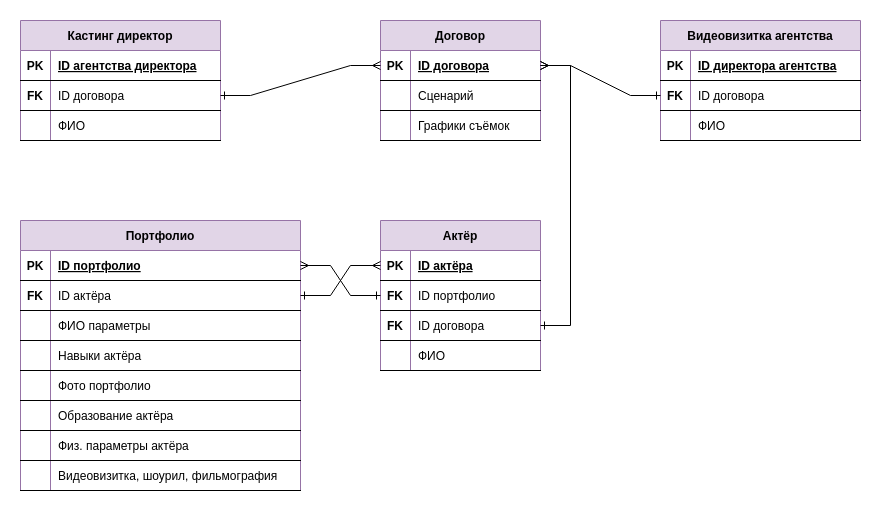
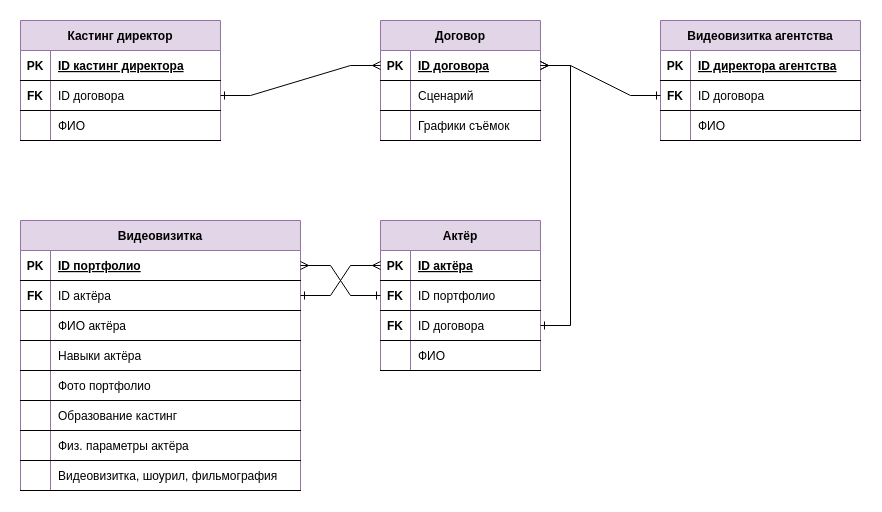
  <mxCell id="0" />
  <mxCell id="1" parent="0" />
- <mxCell id="2" value="Портфолио" style="shape=table;startSize=30;container=1;collapsible=1;childLayout=tableLayout;fixedRows=1;rowLines=0;fontStyle=1;align=center;resizeLast=1;fillColor=#e1d5e7;strokeColor=#9673a6;" vertex="1" parent="1"><mxGeometry x="20" y="220" width="280" height="270" as="geometry"><mxRectangle x="270" y="280" width="110" height="30" as="alternateBounds" /></mxGeometry></mxCell>
+ <mxCell id="2" value="Видеовизитка" style="shape=table;startSize=30;container=1;collapsible=1;childLayout=tableLayout;fixedRows=1;rowLines=0;fontStyle=1;align=center;resizeLast=1;fillColor=#e1d5e7;strokeColor=#9673a6;" vertex="1" parent="1"><mxGeometry x="20" y="220" width="280" height="270" as="geometry"><mxRectangle x="270" y="280" width="110" height="30" as="alternateBounds" /></mxGeometry></mxCell>
  <mxCell id="3" value="" style="shape=tableRow;horizontal=0;startSize=0;swimlaneHead=0;swimlaneBody=0;fillColor=none;collapsible=0;dropTarget=0;points=[[0,0.5],[1,0.5]];portConstraint=eastwest;top=0;left=0;right=0;bottom=1;" vertex="1" parent="2"><mxGeometry y="30" width="280" height="30" as="geometry" /></mxCell>
  <mxCell id="4" value="PK" style="shape=partialRectangle;connectable=0;fillColor=none;top=0;left=0;bottom=0;right=0;fontStyle=1;overflow=hidden;" vertex="1" parent="3"><mxGeometry width="30" height="30" as="geometry"><mxRectangle width="30" height="30" as="alternateBounds" /></mxGeometry></mxCell>
  <mxCell id="5" value="ID портфолио" style="shape=partialRectangle;connectable=0;fillColor=none;top=0;left=0;bottom=0;right=0;align=left;spacingLeft=6;fontStyle=5;overflow=hidden;" vertex="1" parent="3"><mxGeometry x="30" width="250" height="30" as="geometry"><mxRectangle width="250" height="30" as="alternateBounds" /></mxGeometry></mxCell>
  <mxCell id="6" value="" style="shape=tableRow;horizontal=0;startSize=0;swimlaneHead=0;swimlaneBody=0;fillColor=none;collapsible=0;dropTarget=0;points=[[0,0.5],[1,0.5]];portConstraint=eastwest;top=0;left=0;right=0;bottom=1;" vertex="1" parent="2"><mxGeometry y="60" width="280" height="30" as="geometry" /></mxCell>
  <mxCell id="7" value="FK" style="shape=partialRectangle;connectable=0;fillColor=none;top=0;left=0;bottom=0;right=0;fontStyle=1;overflow=hidden;" vertex="1" parent="6"><mxGeometry width="30" height="30" as="geometry"><mxRectangle width="30" height="30" as="alternateBounds" /></mxGeometry></mxCell>
  <mxCell id="8" value="ID актёра" style="shape=partialRectangle;connectable=0;fillColor=none;top=0;left=0;bottom=0;right=0;align=left;spacingLeft=6;fontStyle=0;overflow=hidden;" vertex="1" parent="6"><mxGeometry x="30" width="250" height="30" as="geometry"><mxRectangle width="250" height="30" as="alternateBounds" /></mxGeometry></mxCell>
  <mxCell id="9" value="" style="shape=tableRow;horizontal=0;startSize=0;swimlaneHead=0;swimlaneBody=0;fillColor=none;collapsible=0;dropTarget=0;points=[[0,0.5],[1,0.5]];portConstraint=eastwest;top=0;left=0;right=0;bottom=1;" vertex="1" parent="2"><mxGeometry y="90" width="280" height="30" as="geometry" /></mxCell>
  <mxCell id="10" value="" style="shape=partialRectangle;connectable=0;fillColor=none;top=0;left=0;bottom=0;right=0;fontStyle=1;overflow=hidden;" vertex="1" parent="9"><mxGeometry width="30" height="30" as="geometry"><mxRectangle width="30" height="30" as="alternateBounds" /></mxGeometry></mxCell>
- <mxCell id="11" value="ФИО параметры" style="shape=partialRectangle;connectable=0;fillColor=none;top=0;left=0;bottom=0;right=0;align=left;spacingLeft=6;fontStyle=0;overflow=hidden;" vertex="1" parent="9"><mxGeometry x="30" width="250" height="30" as="geometry"><mxRectangle width="250" height="30" as="alternateBounds" /></mxGeometry></mxCell>
+ <mxCell id="11" value="ФИО актёра" style="shape=partialRectangle;connectable=0;fillColor=none;top=0;left=0;bottom=0;right=0;align=left;spacingLeft=6;fontStyle=0;overflow=hidden;" vertex="1" parent="9"><mxGeometry x="30" width="250" height="30" as="geometry"><mxRectangle width="250" height="30" as="alternateBounds" /></mxGeometry></mxCell>
  <mxCell id="12" value="" style="shape=tableRow;horizontal=0;startSize=0;swimlaneHead=0;swimlaneBody=0;fillColor=none;collapsible=0;dropTarget=0;points=[[0,0.5],[1,0.5]];portConstraint=eastwest;top=0;left=0;right=0;bottom=1;" vertex="1" parent="2"><mxGeometry y="120" width="280" height="30" as="geometry" /></mxCell>
  <mxCell id="13" value="" style="shape=partialRectangle;connectable=0;fillColor=none;top=0;left=0;bottom=0;right=0;fontStyle=1;overflow=hidden;" vertex="1" parent="12"><mxGeometry width="30" height="30" as="geometry"><mxRectangle width="30" height="30" as="alternateBounds" /></mxGeometry></mxCell>
  <mxCell id="14" value="Навыки актёра" style="shape=partialRectangle;connectable=0;fillColor=none;top=0;left=0;bottom=0;right=0;align=left;spacingLeft=6;fontStyle=0;overflow=hidden;" vertex="1" parent="12"><mxGeometry x="30" width="250" height="30" as="geometry"><mxRectangle width="250" height="30" as="alternateBounds" /></mxGeometry></mxCell>
  <mxCell id="15" value="" style="shape=tableRow;horizontal=0;startSize=0;swimlaneHead=0;swimlaneBody=0;fillColor=none;collapsible=0;dropTarget=0;points=[[0,0.5],[1,0.5]];portConstraint=eastwest;top=0;left=0;right=0;bottom=1;" vertex="1" parent="2"><mxGeometry y="150" width="280" height="30" as="geometry" /></mxCell>
  <mxCell id="16" value="" style="shape=partialRectangle;connectable=0;fillColor=none;top=0;left=0;bottom=0;right=0;fontStyle=1;overflow=hidden;" vertex="1" parent="15"><mxGeometry width="30" height="30" as="geometry"><mxRectangle width="30" height="30" as="alternateBounds" /></mxGeometry></mxCell>
  <mxCell id="17" value="Фото портфолио" style="shape=partialRectangle;connectable=0;fillColor=none;top=0;left=0;bottom=0;right=0;align=left;spacingLeft=6;fontStyle=0;overflow=hidden;" vertex="1" parent="15"><mxGeometry x="30" width="250" height="30" as="geometry"><mxRectangle width="250" height="30" as="alternateBounds" /></mxGeometry></mxCell>
  <mxCell id="18" value="" style="shape=tableRow;horizontal=0;startSize=0;swimlaneHead=0;swimlaneBody=0;fillColor=none;collapsible=0;dropTarget=0;points=[[0,0.5],[1,0.5]];portConstraint=eastwest;top=0;left=0;right=0;bottom=1;" vertex="1" parent="2"><mxGeometry y="180" width="280" height="30" as="geometry" /></mxCell>
  <mxCell id="19" value="" style="shape=partialRectangle;connectable=0;fillColor=none;top=0;left=0;bottom=0;right=0;fontStyle=1;overflow=hidden;" vertex="1" parent="18"><mxGeometry width="30" height="30" as="geometry"><mxRectangle width="30" height="30" as="alternateBounds" /></mxGeometry></mxCell>
- <mxCell id="20" value="Образование актёра" style="shape=partialRectangle;connectable=0;fillColor=none;top=0;left=0;bottom=0;right=0;align=left;spacingLeft=6;fontStyle=0;overflow=hidden;" vertex="1" parent="18"><mxGeometry x="30" width="250" height="30" as="geometry"><mxRectangle width="250" height="30" as="alternateBounds" /></mxGeometry></mxCell>
+ <mxCell id="20" value="Образование кастинг" style="shape=partialRectangle;connectable=0;fillColor=none;top=0;left=0;bottom=0;right=0;align=left;spacingLeft=6;fontStyle=0;overflow=hidden;" vertex="1" parent="18"><mxGeometry x="30" width="250" height="30" as="geometry"><mxRectangle width="250" height="30" as="alternateBounds" /></mxGeometry></mxCell>
  <mxCell id="21" value="" style="shape=tableRow;horizontal=0;startSize=0;swimlaneHead=0;swimlaneBody=0;fillColor=none;collapsible=0;dropTarget=0;points=[[0,0.5],[1,0.5]];portConstraint=eastwest;top=0;left=0;right=0;bottom=1;" vertex="1" parent="2"><mxGeometry y="210" width="280" height="30" as="geometry" /></mxCell>
  <mxCell id="22" value="" style="shape=partialRectangle;connectable=0;fillColor=none;top=0;left=0;bottom=0;right=0;fontStyle=1;overflow=hidden;" vertex="1" parent="21"><mxGeometry width="30" height="30" as="geometry"><mxRectangle width="30" height="30" as="alternateBounds" /></mxGeometry></mxCell>
  <mxCell id="23" value="Физ. параметры актёра" style="shape=partialRectangle;connectable=0;fillColor=none;top=0;left=0;bottom=0;right=0;align=left;spacingLeft=6;fontStyle=0;overflow=hidden;" vertex="1" parent="21"><mxGeometry x="30" width="250" height="30" as="geometry"><mxRectangle width="250" height="30" as="alternateBounds" /></mxGeometry></mxCell>
  <mxCell id="24" value="" style="shape=tableRow;horizontal=0;startSize=0;swimlaneHead=0;swimlaneBody=0;fillColor=none;collapsible=0;dropTarget=0;points=[[0,0.5],[1,0.5]];portConstraint=eastwest;top=0;left=0;right=0;bottom=1;" vertex="1" parent="2"><mxGeometry y="240" width="280" height="30" as="geometry" /></mxCell>
  <mxCell id="25" value="" style="shape=partialRectangle;connectable=0;fillColor=none;top=0;left=0;bottom=0;right=0;fontStyle=1;overflow=hidden;" vertex="1" parent="24"><mxGeometry width="30" height="30" as="geometry"><mxRectangle width="30" height="30" as="alternateBounds" /></mxGeometry></mxCell>
  <mxCell id="26" value="Видеовизитка, шоурил, фильмография" style="shape=partialRectangle;connectable=0;fillColor=none;top=0;left=0;bottom=0;right=0;align=left;spacingLeft=6;fontStyle=0;overflow=hidden;" vertex="1" parent="24"><mxGeometry x="30" width="250" height="30" as="geometry"><mxRectangle width="250" height="30" as="alternateBounds" /></mxGeometry></mxCell>
  <mxCell id="27" value="Актёр" style="shape=table;startSize=30;container=1;collapsible=1;childLayout=tableLayout;fixedRows=1;rowLines=0;fontStyle=1;align=center;resizeLast=1;fillColor=#e1d5e7;strokeColor=#9673a6;" vertex="1" parent="1"><mxGeometry x="380" y="220" width="160" height="150" as="geometry" /></mxCell>
  <mxCell id="28" value="" style="shape=tableRow;horizontal=0;startSize=0;swimlaneHead=0;swimlaneBody=0;fillColor=none;collapsible=0;dropTarget=0;points=[[0,0.5],[1,0.5]];portConstraint=eastwest;top=0;left=0;right=0;bottom=1;" vertex="1" parent="27"><mxGeometry y="30" width="160" height="30" as="geometry" /></mxCell>
  <mxCell id="29" value="PK" style="shape=partialRectangle;connectable=0;fillColor=none;top=0;left=0;bottom=0;right=0;fontStyle=1;overflow=hidden;" vertex="1" parent="28"><mxGeometry width="30" height="30" as="geometry"><mxRectangle width="30" height="30" as="alternateBounds" /></mxGeometry></mxCell>
  <mxCell id="30" value="ID актёра" style="shape=partialRectangle;connectable=0;fillColor=none;top=0;left=0;bottom=0;right=0;align=left;spacingLeft=6;fontStyle=5;overflow=hidden;" vertex="1" parent="28"><mxGeometry x="30" width="130" height="30" as="geometry"><mxRectangle width="130" height="30" as="alternateBounds" /></mxGeometry></mxCell>
  <mxCell id="31" value="" style="shape=tableRow;horizontal=0;startSize=0;swimlaneHead=0;swimlaneBody=0;fillColor=none;collapsible=0;dropTarget=0;points=[[0,0.5],[1,0.5]];portConstraint=eastwest;top=0;left=0;right=0;bottom=1;fontStyle=0" vertex="1" parent="27"><mxGeometry y="60" width="160" height="30" as="geometry" /></mxCell>
  <mxCell id="32" value="FK" style="shape=partialRectangle;connectable=0;fillColor=none;top=0;left=0;bottom=0;right=0;fontStyle=1;overflow=hidden;" vertex="1" parent="31"><mxGeometry width="30" height="30" as="geometry"><mxRectangle width="30" height="30" as="alternateBounds" /></mxGeometry></mxCell>
  <mxCell id="33" value="ID портфолио" style="shape=partialRectangle;connectable=0;fillColor=none;top=0;left=0;bottom=0;right=0;align=left;spacingLeft=6;fontStyle=0;overflow=hidden;" vertex="1" parent="31"><mxGeometry x="30" width="130" height="30" as="geometry"><mxRectangle width="130" height="30" as="alternateBounds" /></mxGeometry></mxCell>
  <mxCell id="34" value="" style="shape=tableRow;horizontal=0;startSize=0;swimlaneHead=0;swimlaneBody=0;fillColor=none;collapsible=0;dropTarget=0;points=[[0,0.5],[1,0.5]];portConstraint=eastwest;top=0;left=0;right=0;bottom=1;fontStyle=0" vertex="1" parent="27"><mxGeometry y="90" width="160" height="30" as="geometry" /></mxCell>
  <mxCell id="35" value="FK" style="shape=partialRectangle;connectable=0;fillColor=none;top=0;left=0;bottom=0;right=0;fontStyle=1;overflow=hidden;" vertex="1" parent="34"><mxGeometry width="30" height="30" as="geometry"><mxRectangle width="30" height="30" as="alternateBounds" /></mxGeometry></mxCell>
  <mxCell id="36" value="ID договора" style="shape=partialRectangle;connectable=0;fillColor=none;top=0;left=0;bottom=0;right=0;align=left;spacingLeft=6;fontStyle=0;overflow=hidden;" vertex="1" parent="34"><mxGeometry x="30" width="130" height="30" as="geometry"><mxRectangle width="130" height="30" as="alternateBounds" /></mxGeometry></mxCell>
  <mxCell id="37" value="" style="shape=tableRow;horizontal=0;startSize=0;swimlaneHead=0;swimlaneBody=0;fillColor=none;collapsible=0;dropTarget=0;points=[[0,0.5],[1,0.5]];portConstraint=eastwest;top=0;left=0;right=0;bottom=1;fontStyle=0" vertex="1" parent="27"><mxGeometry y="120" width="160" height="30" as="geometry" /></mxCell>
  <mxCell id="38" value="" style="shape=partialRectangle;connectable=0;fillColor=none;top=0;left=0;bottom=0;right=0;fontStyle=1;overflow=hidden;" vertex="1" parent="37"><mxGeometry width="30" height="30" as="geometry"><mxRectangle width="30" height="30" as="alternateBounds" /></mxGeometry></mxCell>
  <mxCell id="39" value="ФИО" style="shape=partialRectangle;connectable=0;fillColor=none;top=0;left=0;bottom=0;right=0;align=left;spacingLeft=6;fontStyle=0;overflow=hidden;" vertex="1" parent="37"><mxGeometry x="30" width="130" height="30" as="geometry"><mxRectangle width="130" height="30" as="alternateBounds" /></mxGeometry></mxCell>
  <mxCell id="40" value="Кастинг директор" style="shape=table;startSize=30;container=1;collapsible=1;childLayout=tableLayout;fixedRows=1;rowLines=0;fontStyle=1;align=center;resizeLast=1;fillColor=#e1d5e7;strokeColor=#9673a6;" vertex="1" parent="1"><mxGeometry x="20" y="20" width="200" height="120" as="geometry" /></mxCell>
  <mxCell id="41" value="" style="shape=tableRow;horizontal=0;startSize=0;swimlaneHead=0;swimlaneBody=0;fillColor=none;collapsible=0;dropTarget=0;points=[[0,0.5],[1,0.5]];portConstraint=eastwest;top=0;left=0;right=0;bottom=1;" vertex="1" parent="40"><mxGeometry y="30" width="200" height="30" as="geometry" /></mxCell>
  <mxCell id="42" value="PK" style="shape=partialRectangle;connectable=0;fillColor=none;top=0;left=0;bottom=0;right=0;fontStyle=1;overflow=hidden;" vertex="1" parent="41"><mxGeometry width="30" height="30" as="geometry"><mxRectangle width="30" height="30" as="alternateBounds" /></mxGeometry></mxCell>
- <mxCell id="43" value="ID агентства директора" style="shape=partialRectangle;connectable=0;fillColor=none;top=0;left=0;bottom=0;right=0;align=left;spacingLeft=6;fontStyle=5;overflow=hidden;" vertex="1" parent="41"><mxGeometry x="30" width="170" height="30" as="geometry"><mxRectangle width="170" height="30" as="alternateBounds" /></mxGeometry></mxCell>
+ <mxCell id="43" value="ID кастинг директора" style="shape=partialRectangle;connectable=0;fillColor=none;top=0;left=0;bottom=0;right=0;align=left;spacingLeft=6;fontStyle=5;overflow=hidden;" vertex="1" parent="41"><mxGeometry x="30" width="170" height="30" as="geometry"><mxRectangle width="170" height="30" as="alternateBounds" /></mxGeometry></mxCell>
  <mxCell id="44" value="" style="shape=tableRow;horizontal=0;startSize=0;swimlaneHead=0;swimlaneBody=0;fillColor=none;collapsible=0;dropTarget=0;points=[[0,0.5],[1,0.5]];portConstraint=eastwest;top=0;left=0;right=0;bottom=1;" vertex="1" parent="40"><mxGeometry y="60" width="200" height="30" as="geometry" /></mxCell>
  <mxCell id="45" value="FK" style="shape=partialRectangle;connectable=0;fillColor=none;top=0;left=0;bottom=0;right=0;fontStyle=1;overflow=hidden;" vertex="1" parent="44"><mxGeometry width="30" height="30" as="geometry"><mxRectangle width="30" height="30" as="alternateBounds" /></mxGeometry></mxCell>
  <mxCell id="46" value="ID договора" style="shape=partialRectangle;connectable=0;fillColor=none;top=0;left=0;bottom=0;right=0;align=left;spacingLeft=6;fontStyle=0;overflow=hidden;" vertex="1" parent="44"><mxGeometry x="30" width="170" height="30" as="geometry"><mxRectangle width="170" height="30" as="alternateBounds" /></mxGeometry></mxCell>
  <mxCell id="47" value="" style="shape=tableRow;horizontal=0;startSize=0;swimlaneHead=0;swimlaneBody=0;fillColor=none;collapsible=0;dropTarget=0;points=[[0,0.5],[1,0.5]];portConstraint=eastwest;top=0;left=0;right=0;bottom=1;" vertex="1" parent="40"><mxGeometry y="90" width="200" height="30" as="geometry" /></mxCell>
  <mxCell id="48" value="" style="shape=partialRectangle;connectable=0;fillColor=none;top=0;left=0;bottom=0;right=0;fontStyle=1;overflow=hidden;" vertex="1" parent="47"><mxGeometry width="30" height="30" as="geometry"><mxRectangle width="30" height="30" as="alternateBounds" /></mxGeometry></mxCell>
  <mxCell id="49" value="ФИО" style="shape=partialRectangle;connectable=0;fillColor=none;top=0;left=0;bottom=0;right=0;align=left;spacingLeft=6;fontStyle=0;overflow=hidden;" vertex="1" parent="47"><mxGeometry x="30" width="170" height="30" as="geometry"><mxRectangle width="170" height="30" as="alternateBounds" /></mxGeometry></mxCell>
  <mxCell id="50" value="Видеовизитка агентства" style="shape=table;startSize=30;container=1;collapsible=1;childLayout=tableLayout;fixedRows=1;rowLines=0;fontStyle=1;align=center;resizeLast=1;fillColor=#e1d5e7;strokeColor=#9673a6;" vertex="1" parent="1"><mxGeometry x="660" y="20" width="200" height="120" as="geometry" /></mxCell>
  <mxCell id="51" value="" style="shape=tableRow;horizontal=0;startSize=0;swimlaneHead=0;swimlaneBody=0;fillColor=none;collapsible=0;dropTarget=0;points=[[0,0.5],[1,0.5]];portConstraint=eastwest;top=0;left=0;right=0;bottom=1;" vertex="1" parent="50"><mxGeometry y="30" width="200" height="30" as="geometry" /></mxCell>
  <mxCell id="52" value="PK" style="shape=partialRectangle;connectable=0;fillColor=none;top=0;left=0;bottom=0;right=0;fontStyle=1;overflow=hidden;" vertex="1" parent="51"><mxGeometry width="30" height="30" as="geometry"><mxRectangle width="30" height="30" as="alternateBounds" /></mxGeometry></mxCell>
  <mxCell id="53" value="ID директора агентства" style="shape=partialRectangle;connectable=0;fillColor=none;top=0;left=0;bottom=0;right=0;align=left;spacingLeft=6;fontStyle=5;overflow=hidden;" vertex="1" parent="51"><mxGeometry x="30" width="170" height="30" as="geometry"><mxRectangle width="170" height="30" as="alternateBounds" /></mxGeometry></mxCell>
  <mxCell id="54" value="" style="shape=tableRow;horizontal=0;startSize=0;swimlaneHead=0;swimlaneBody=0;fillColor=none;collapsible=0;dropTarget=0;points=[[0,0.5],[1,0.5]];portConstraint=eastwest;top=0;left=0;right=0;bottom=1;" vertex="1" parent="50"><mxGeometry y="60" width="200" height="30" as="geometry" /></mxCell>
  <mxCell id="55" value="FK" style="shape=partialRectangle;connectable=0;fillColor=none;top=0;left=0;bottom=0;right=0;fontStyle=1;overflow=hidden;" vertex="1" parent="54"><mxGeometry width="30" height="30" as="geometry"><mxRectangle width="30" height="30" as="alternateBounds" /></mxGeometry></mxCell>
  <mxCell id="56" value="ID договора" style="shape=partialRectangle;connectable=0;fillColor=none;top=0;left=0;bottom=0;right=0;align=left;spacingLeft=6;fontStyle=0;overflow=hidden;" vertex="1" parent="54"><mxGeometry x="30" width="170" height="30" as="geometry"><mxRectangle width="170" height="30" as="alternateBounds" /></mxGeometry></mxCell>
  <mxCell id="57" value="" style="shape=tableRow;horizontal=0;startSize=0;swimlaneHead=0;swimlaneBody=0;fillColor=none;collapsible=0;dropTarget=0;points=[[0,0.5],[1,0.5]];portConstraint=eastwest;top=0;left=0;right=0;bottom=1;" vertex="1" parent="50"><mxGeometry y="90" width="200" height="30" as="geometry" /></mxCell>
  <mxCell id="58" value="" style="shape=partialRectangle;connectable=0;fillColor=none;top=0;left=0;bottom=0;right=0;fontStyle=1;overflow=hidden;" vertex="1" parent="57"><mxGeometry width="30" height="30" as="geometry"><mxRectangle width="30" height="30" as="alternateBounds" /></mxGeometry></mxCell>
  <mxCell id="59" value="ФИО" style="shape=partialRectangle;connectable=0;fillColor=none;top=0;left=0;bottom=0;right=0;align=left;spacingLeft=6;fontStyle=0;overflow=hidden;" vertex="1" parent="57"><mxGeometry x="30" width="170" height="30" as="geometry"><mxRectangle width="170" height="30" as="alternateBounds" /></mxGeometry></mxCell>
  <mxCell id="60" value="Договор" style="shape=table;startSize=30;container=1;collapsible=1;childLayout=tableLayout;fixedRows=1;rowLines=0;fontStyle=1;align=center;resizeLast=1;fillColor=#e1d5e7;strokeColor=#9673a6;" vertex="1" parent="1"><mxGeometry x="380" y="20" width="160" height="120" as="geometry" /></mxCell>
  <mxCell id="61" value="" style="shape=tableRow;horizontal=0;startSize=0;swimlaneHead=0;swimlaneBody=0;fillColor=none;collapsible=0;dropTarget=0;points=[[0,0.5],[1,0.5]];portConstraint=eastwest;top=0;left=0;right=0;bottom=1;" vertex="1" parent="60"><mxGeometry y="30" width="160" height="30" as="geometry" /></mxCell>
  <mxCell id="62" value="PK" style="shape=partialRectangle;connectable=0;fillColor=none;top=0;left=0;bottom=0;right=0;fontStyle=1;overflow=hidden;" vertex="1" parent="61"><mxGeometry width="30" height="30" as="geometry"><mxRectangle width="30" height="30" as="alternateBounds" /></mxGeometry></mxCell>
  <mxCell id="63" value="ID договора" style="shape=partialRectangle;connectable=0;fillColor=none;top=0;left=0;bottom=0;right=0;align=left;spacingLeft=6;fontStyle=5;overflow=hidden;" vertex="1" parent="61"><mxGeometry x="30" width="130" height="30" as="geometry"><mxRectangle width="130" height="30" as="alternateBounds" /></mxGeometry></mxCell>
  <mxCell id="64" value="" style="shape=tableRow;horizontal=0;startSize=0;swimlaneHead=0;swimlaneBody=0;fillColor=none;collapsible=0;dropTarget=0;points=[[0,0.5],[1,0.5]];portConstraint=eastwest;top=0;left=0;right=0;bottom=1;" vertex="1" parent="60"><mxGeometry y="60" width="160" height="30" as="geometry" /></mxCell>
  <mxCell id="65" value="" style="shape=partialRectangle;connectable=0;fillColor=none;top=0;left=0;bottom=0;right=0;fontStyle=1;overflow=hidden;" vertex="1" parent="64"><mxGeometry width="30" height="30" as="geometry"><mxRectangle width="30" height="30" as="alternateBounds" /></mxGeometry></mxCell>
  <mxCell id="66" value="Сценарий" style="shape=partialRectangle;connectable=0;fillColor=none;top=0;left=0;bottom=0;right=0;align=left;spacingLeft=6;fontStyle=0;overflow=hidden;" vertex="1" parent="64"><mxGeometry x="30" width="130" height="30" as="geometry"><mxRectangle width="130" height="30" as="alternateBounds" /></mxGeometry></mxCell>
  <mxCell id="67" value="" style="shape=tableRow;horizontal=0;startSize=0;swimlaneHead=0;swimlaneBody=0;fillColor=none;collapsible=0;dropTarget=0;points=[[0,0.5],[1,0.5]];portConstraint=eastwest;top=0;left=0;right=0;bottom=1;" vertex="1" parent="60"><mxGeometry y="90" width="160" height="30" as="geometry" /></mxCell>
  <mxCell id="68" value="" style="shape=partialRectangle;connectable=0;fillColor=none;top=0;left=0;bottom=0;right=0;fontStyle=1;overflow=hidden;" vertex="1" parent="67"><mxGeometry width="30" height="30" as="geometry"><mxRectangle width="30" height="30" as="alternateBounds" /></mxGeometry></mxCell>
  <mxCell id="69" value="Графики съёмок" style="shape=partialRectangle;connectable=0;fillColor=none;top=0;left=0;bottom=0;right=0;align=left;spacingLeft=6;fontStyle=0;overflow=hidden;" vertex="1" parent="67"><mxGeometry x="30" width="130" height="30" as="geometry"><mxRectangle width="130" height="30" as="alternateBounds" /></mxGeometry></mxCell>
  <mxCell id="70" style="rounded=0;orthogonalLoop=1;jettySize=auto;html=1;endArrow=ERmany;endFill=0;sketch=0;shadow=0;edgeStyle=entityRelationEdgeStyle;startArrow=ERone;startFill=0;" edge="1" parent="1" source="44" target="61"><mxGeometry relative="1" as="geometry" /></mxCell>
  <mxCell id="71" style="edgeStyle=entityRelationEdgeStyle;rounded=0;orthogonalLoop=1;jettySize=auto;html=1;entryX=1;entryY=0.5;entryDx=0;entryDy=0;endArrow=ERmany;endFill=0;startArrow=ERone;startFill=0;" edge="1" parent="1" source="34" target="61"><mxGeometry relative="1" as="geometry" /></mxCell>
  <mxCell id="72" style="edgeStyle=entityRelationEdgeStyle;rounded=0;orthogonalLoop=1;jettySize=auto;html=1;entryX=1;entryY=0.5;entryDx=0;entryDy=0;startArrow=ERone;startFill=0;endArrow=ERmany;endFill=0;" edge="1" parent="1" source="54" target="61"><mxGeometry relative="1" as="geometry" /></mxCell>
  <mxCell id="73" style="edgeStyle=entityRelationEdgeStyle;rounded=0;orthogonalLoop=1;jettySize=auto;html=1;endArrow=ERmany;endFill=0;startArrow=ERone;startFill=0;entryX=1;entryY=0.5;entryDx=0;entryDy=0;" edge="1" parent="1" source="31" target="3"><mxGeometry relative="1" as="geometry" /></mxCell>
  <mxCell id="74" style="edgeStyle=entityRelationEdgeStyle;rounded=0;sketch=0;orthogonalLoop=1;jettySize=auto;html=1;shadow=0;startArrow=ERone;startFill=0;endArrow=ERmany;endFill=0;" edge="1" parent="1" source="6" target="28"><mxGeometry relative="1" as="geometry" /></mxCell>
